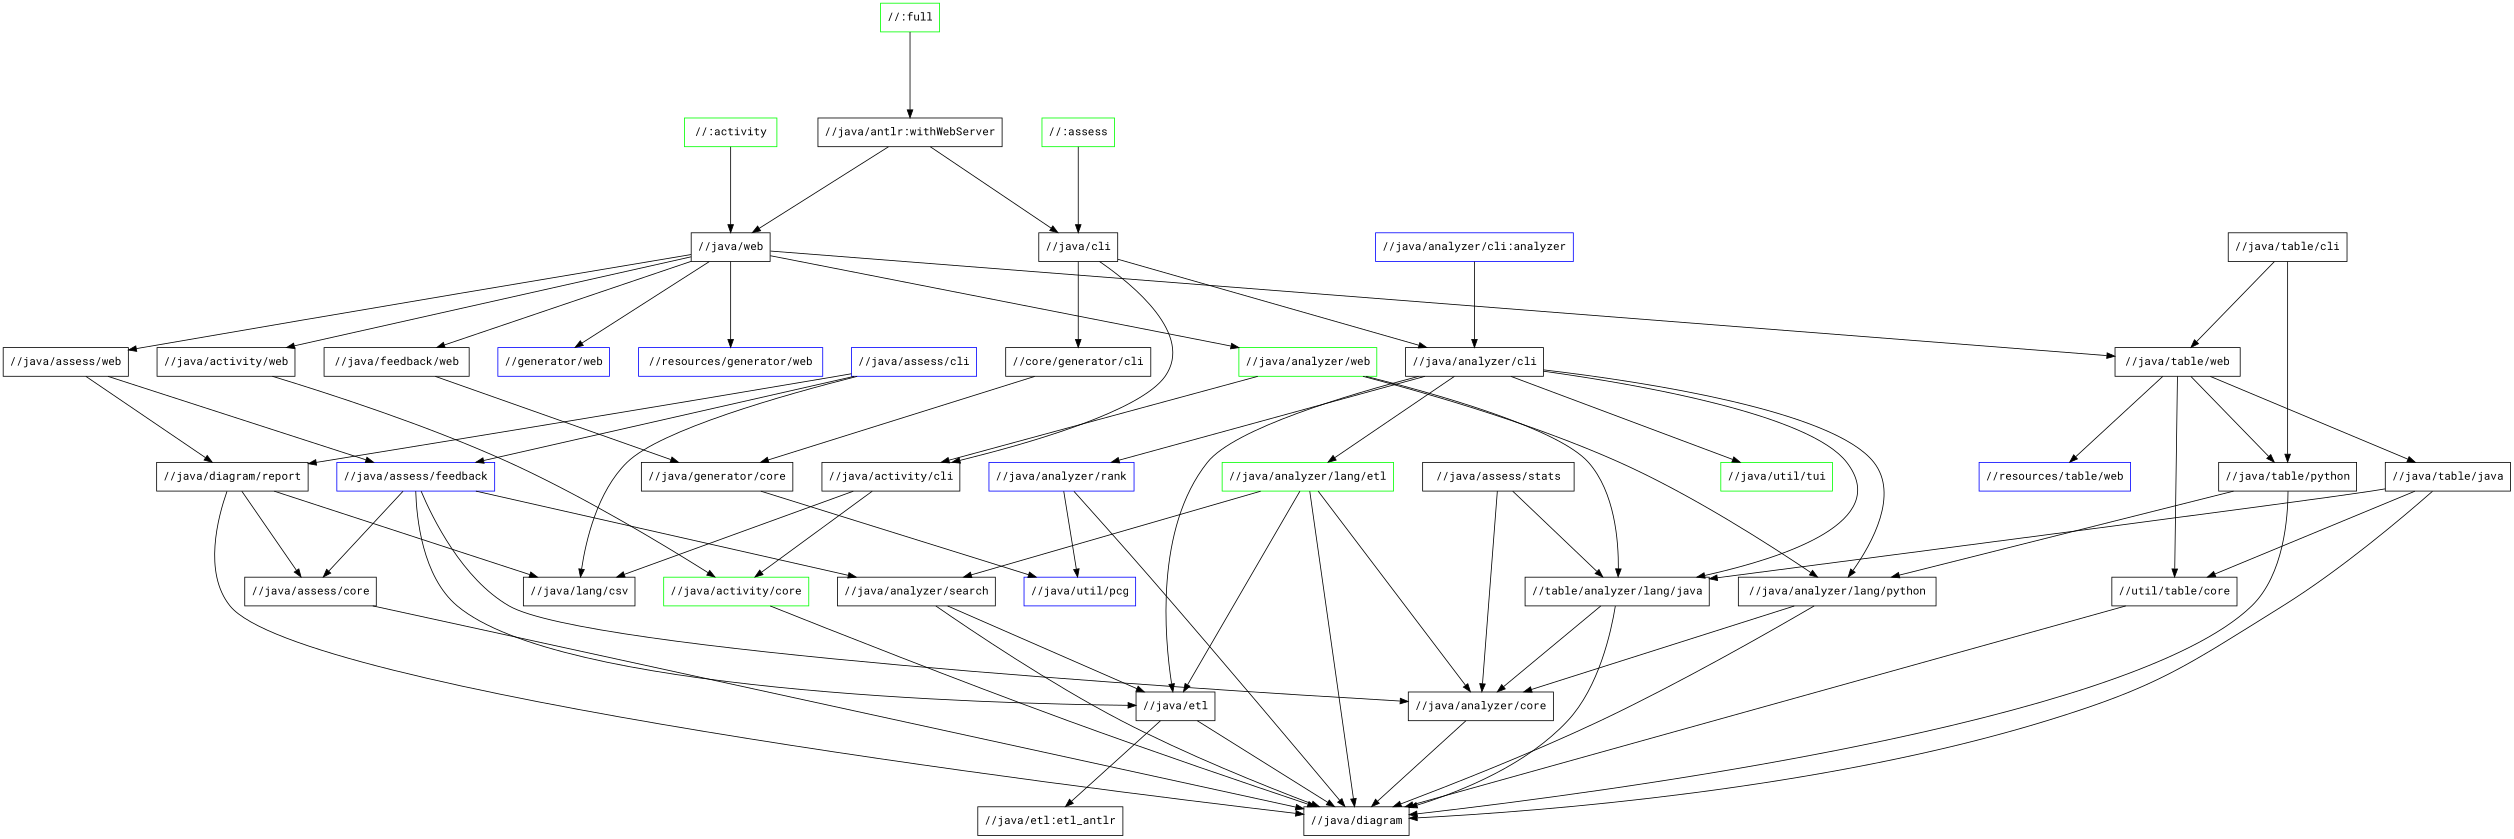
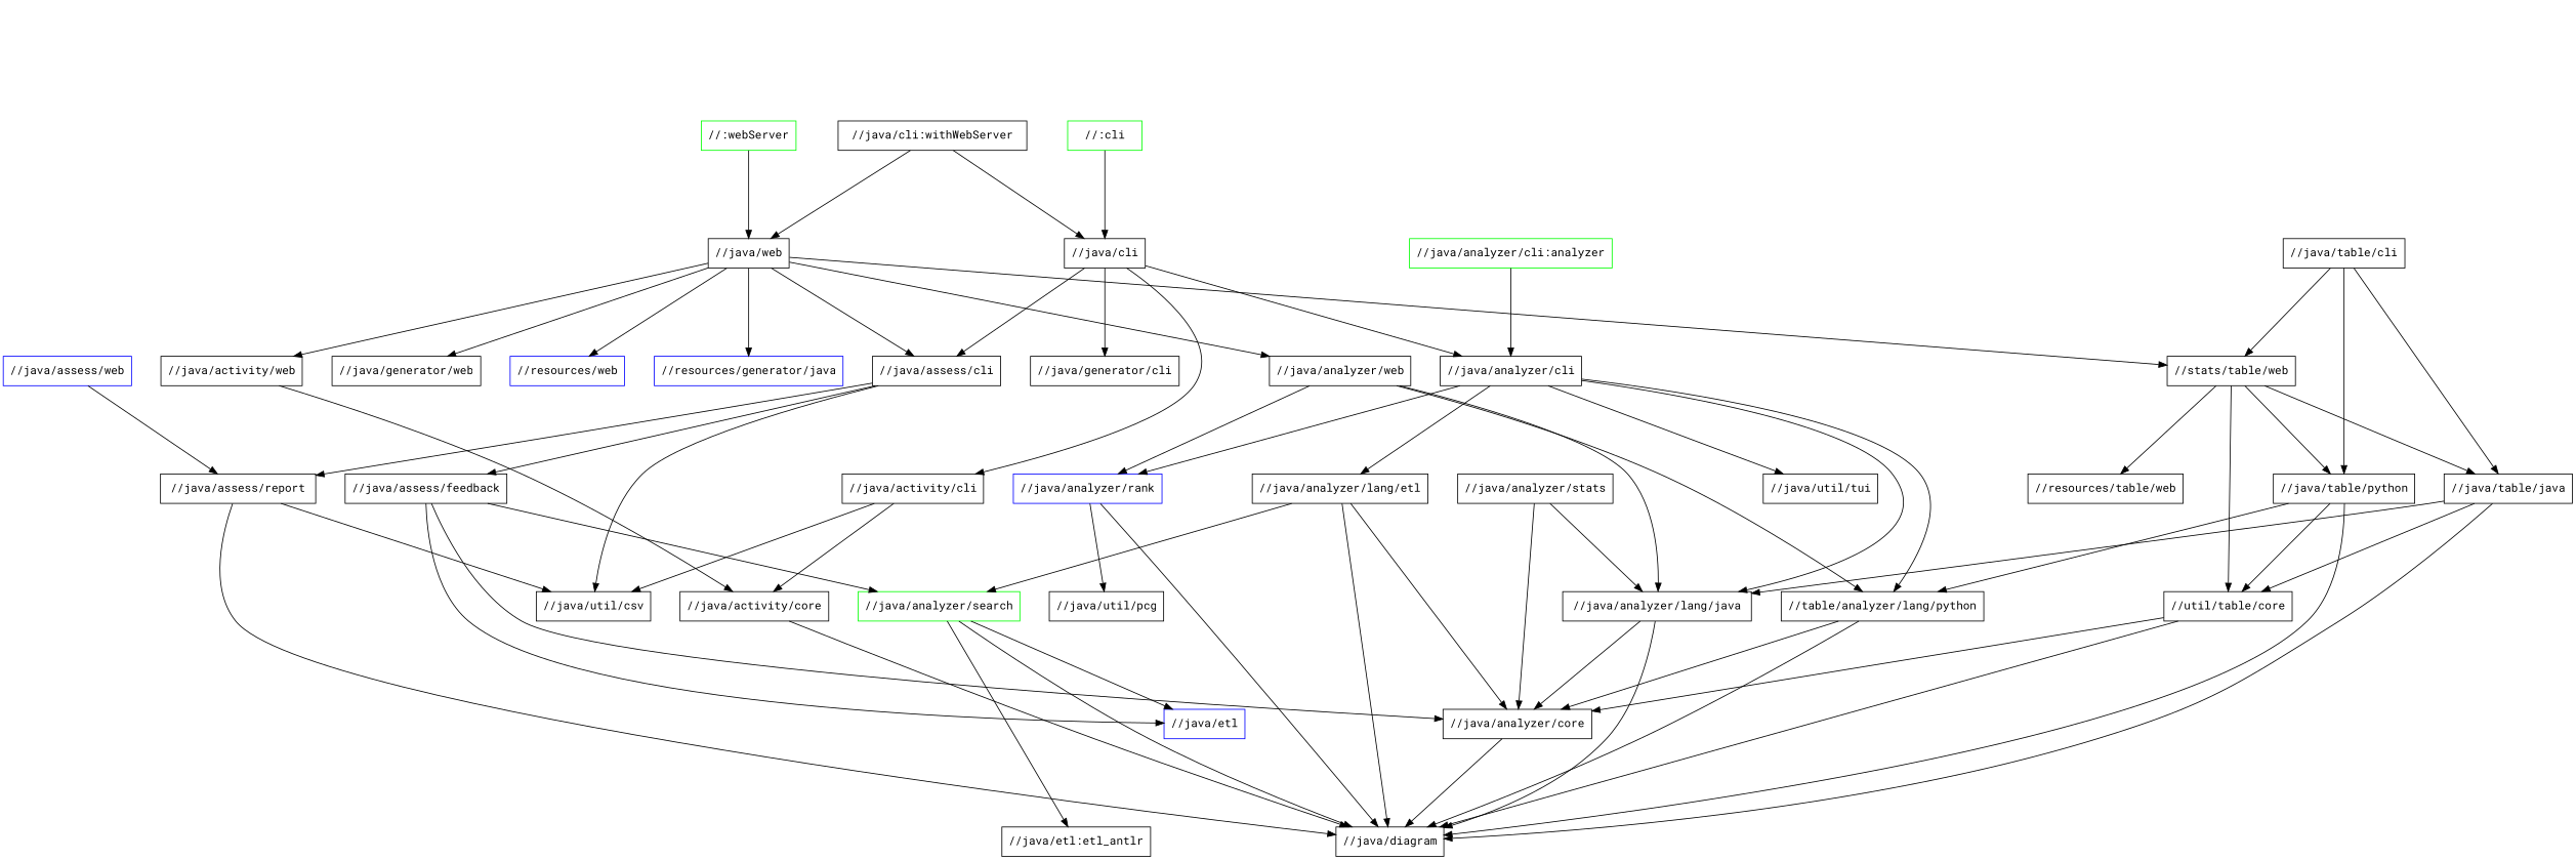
  digraph {
    fontname="Roboto Mono"
    nodesep=0.5
    ranksep=1.5
    node [fontname="Roboto Mono" shape=box]
    edge [fontname="Roboto Mono"]
-   "//:cli" [color=green label="//:assess"]
+   "//:cli" [color=green]
    "//java/cli"
    "//java/analyzer/cli"
    "//java/activity/cli"
-   "//java/assess/cli" [color=blue]
-   "//java/generator/cli" [label="//core/generator/cli"]
-   "//java/etl"
-   "//java/analyzer/lang/etl" [color=green]
-   "//java/analyzer/lang/java" [label="//table/analyzer/lang/java"]
-   "//java/analyzer/lang/python"
+   "//java/assess/cli"
+   "//java/generator/cli"
+   "//java/etl" [color=blue]
+   "//java/analyzer/lang/etl"
+   "//java/analyzer/lang/java"
+   "//java/analyzer/lang/python" [label="//table/analyzer/lang/python"]
    "//java/analyzer/rank" [color=blue]
-   "//java/util/tui" [color=green]
-   "//java/activity/core" [color=green]
-   "//java/util/csv" [label="//java/lang/csv"]
-   "//java/assess/feedback" [color=blue]
-   "//java/assess/report" [label="//java/diagram/report"]
-   "//java/generator/core"
+   "//java/util/tui"
+   "//java/activity/core"
+   "//java/util/csv"
+   "//java/assess/feedback"
+   "//java/assess/report"
    "//java/table/cli"
-   "//java/table/web"
+   "//java/table/web" [label="//stats/table/web"]
    "//java/table/java"
    "//java/table/python"
-   "//java/analyzer/cli:analyzer" [color=blue]
+   "//java/analyzer/cli:analyzer" [color=green]
    "//java/diagram"
    "//java/etl:etl_antlr"
-   "//java/analyzer/search"
+   "//java/analyzer/search" [color=green]
    "//java/analyzer/core"
-   "//java/util/pcg" [color=blue]
-   "//:webServer" [color=green label="//:activity"]
+   "//java/util/pcg"
+   "//:webServer" [color=green]
    "//java/web"
    "//java/activity/web"
-   "//java/analyzer/web" [color=green]
-   "//java/assess/web"
-   "//java/generator/web" [label="//java/feedback/web"]
-   "//resources/web" [color=blue label="//generator/web"]
-   "//resources/generator/web" [color=blue]
+   "//java/analyzer/web"
+   "//java/assess/web" [color=blue]
+   "//java/generator/web"
+   "//resources/web" [color=blue]
+   "//resources/generator/web" [color=blue label="//resources/generator/java"]
    n36 [label="//util/table/core"]
-   "//resources/table/web" [color=blue]
-   "//:full" [color=green]
-   "//java/cli:withWebServer" [label="//java/antlr:withWebServer"]
-   "//java/assess/core"
-   "//java/analyzer/stats" [label="//java/assess/stats"]
+   "//resources/table/web" [color=black]
+   "//java/cli:withWebServer"
+   "//java/analyzer/stats"
    "//:cli" -> "//java/cli"
    "//java/cli" -> "//java/analyzer/cli"
    "//java/cli" -> "//java/activity/cli"
+   "//java/cli" -> "//java/assess/cli"
    "//java/cli" -> "//java/generator/cli"
-   "//java/analyzer/cli" -> "//java/etl"
    "//java/analyzer/cli" -> "//java/analyzer/lang/etl"
    "//java/analyzer/cli" -> "//java/analyzer/lang/java"
    "//java/analyzer/cli" -> "//java/analyzer/lang/python"
    "//java/analyzer/cli" -> "//java/analyzer/rank"
    "//java/analyzer/cli" -> "//java/util/tui"
    "//java/activity/cli" -> "//java/activity/core"
    "//java/activity/cli" -> "//java/util/csv"
    "//java/assess/cli" -> "//java/util/csv"
    "//java/assess/cli" -> "//java/assess/feedback"
    "//java/assess/cli" -> "//java/assess/report"
-   "//java/generator/cli" -> "//java/generator/core"
-   "//java/etl" -> "//java/diagram"
-   "//java/etl" -> "//java/etl:etl_antlr"
-   "//java/analyzer/lang/etl" -> "//java/etl"
+   "//java/analyzer/search" -> "//java/etl:etl_antlr"
    "//java/analyzer/lang/etl" -> "//java/diagram"
    "//java/analyzer/lang/etl" -> "//java/analyzer/search"
    "//java/analyzer/lang/etl" -> "//java/analyzer/core"
    "//java/analyzer/lang/java" -> "//java/diagram"
    "//java/analyzer/lang/java" -> "//java/analyzer/core"
    "//java/analyzer/lang/python" -> "//java/diagram"
    "//java/analyzer/lang/python" -> "//java/analyzer/core"
    "//java/analyzer/rank" -> "//java/diagram"
    "//java/analyzer/rank" -> "//java/util/pcg"
    "//java/activity/core" -> "//java/diagram"
    "//java/assess/feedback" -> "//java/etl"
    "//java/assess/feedback" -> "//java/analyzer/search"
    "//java/assess/feedback" -> "//java/analyzer/core"
-   "//java/assess/feedback" -> "//java/assess/core"
    "//java/assess/report" -> "//java/util/csv"
    "//java/assess/report" -> "//java/diagram"
-   "//java/assess/report" -> "//java/assess/core"
-   "//java/generator/core" -> "//java/util/pcg"
    "//java/table/cli" -> "//java/table/web"
+   "//java/table/cli" -> "//java/table/java"
    "//java/table/cli" -> "//java/table/python"
    "//java/table/web" -> "//java/table/java"
    "//java/table/web" -> "//java/table/python"
    "//java/table/web" -> n36
    "//java/table/web" -> "//resources/table/web"
    "//java/table/java" -> "//java/analyzer/lang/java"
    "//java/table/java" -> "//java/diagram"
    "//java/table/java" -> n36
    "//java/table/python" -> "//java/analyzer/lang/python"
    "//java/table/python" -> "//java/diagram"
+   "//java/table/python" -> n36
    "//java/analyzer/cli:analyzer" -> "//java/analyzer/cli"
    "//java/analyzer/search" -> "//java/etl"
    "//java/analyzer/search" -> "//java/diagram"
    "//java/analyzer/core" -> "//java/diagram"
    "//:webServer" -> "//java/web"
    "//java/web" -> "//java/table/web"
    "//java/web" -> "//java/activity/web"
    "//java/web" -> "//java/analyzer/web"
-   "//java/web" -> "//java/assess/web"
+   "//java/web" -> "//java/assess/cli"
    "//java/web" -> "//java/generator/web"
    "//java/web" -> "//resources/web"
    "//java/web" -> "//resources/generator/web"
    "//java/activity/web" -> "//java/activity/core"
    "//java/analyzer/web" -> "//java/analyzer/lang/java"
    "//java/analyzer/web" -> "//java/analyzer/lang/python"
-   "//java/analyzer/web" -> "//java/activity/cli"
-   "//java/assess/web" -> "//java/assess/feedback"
+   "//java/analyzer/web" -> "//java/analyzer/rank"
    "//java/assess/web" -> "//java/assess/report"
-   "//java/generator/web" -> "//java/generator/core"
    n36 -> "//java/diagram"
-   "//:full" -> "//java/cli:withWebServer"
+   n36 -> "//java/analyzer/core"
    "//java/cli:withWebServer" -> "//java/cli"
    "//java/cli:withWebServer" -> "//java/web"
-   "//java/assess/core" -> "//java/diagram"
    "//java/analyzer/stats" -> "//java/analyzer/lang/java"
    "//java/analyzer/stats" -> "//java/analyzer/core"
  }
